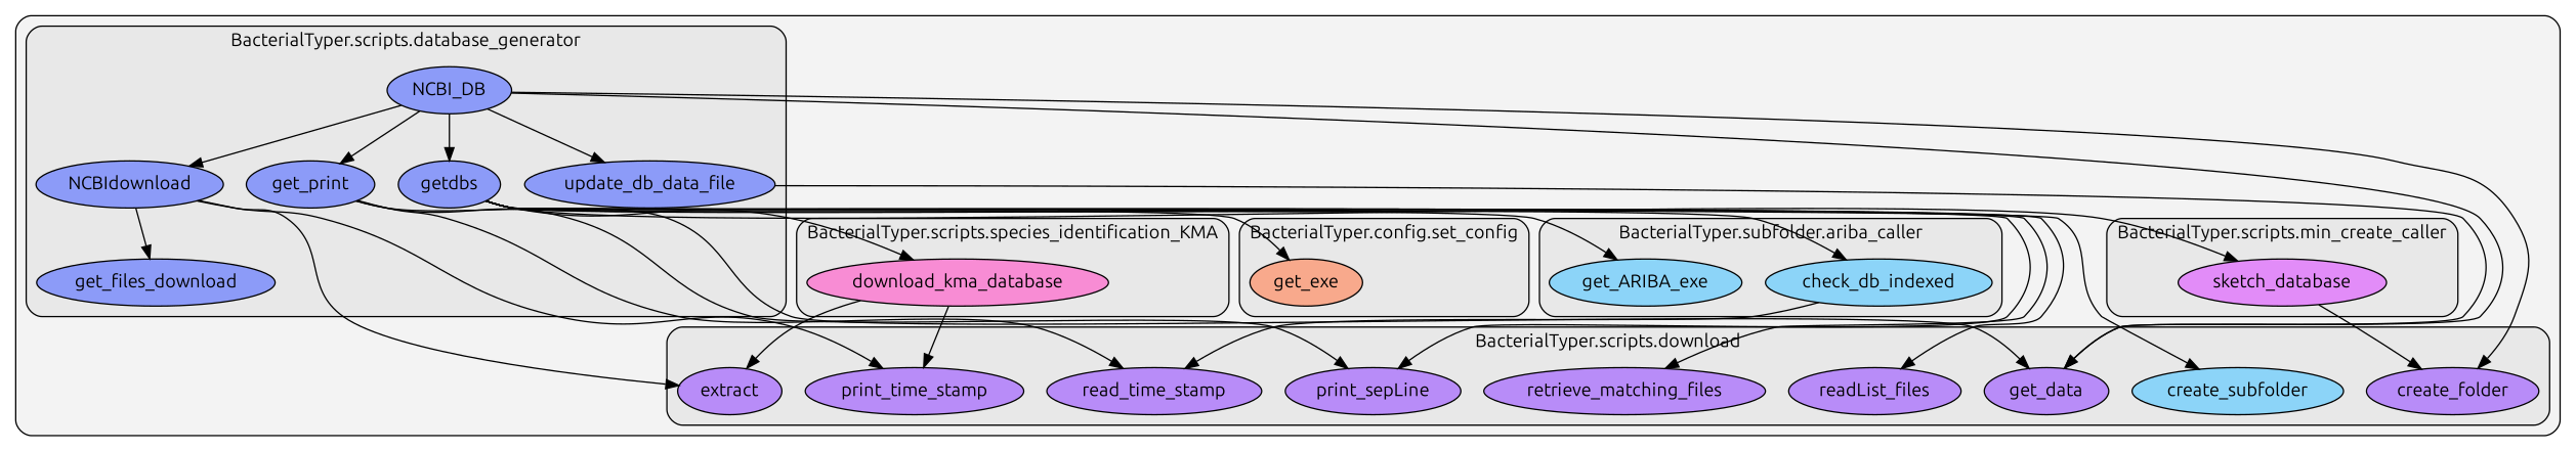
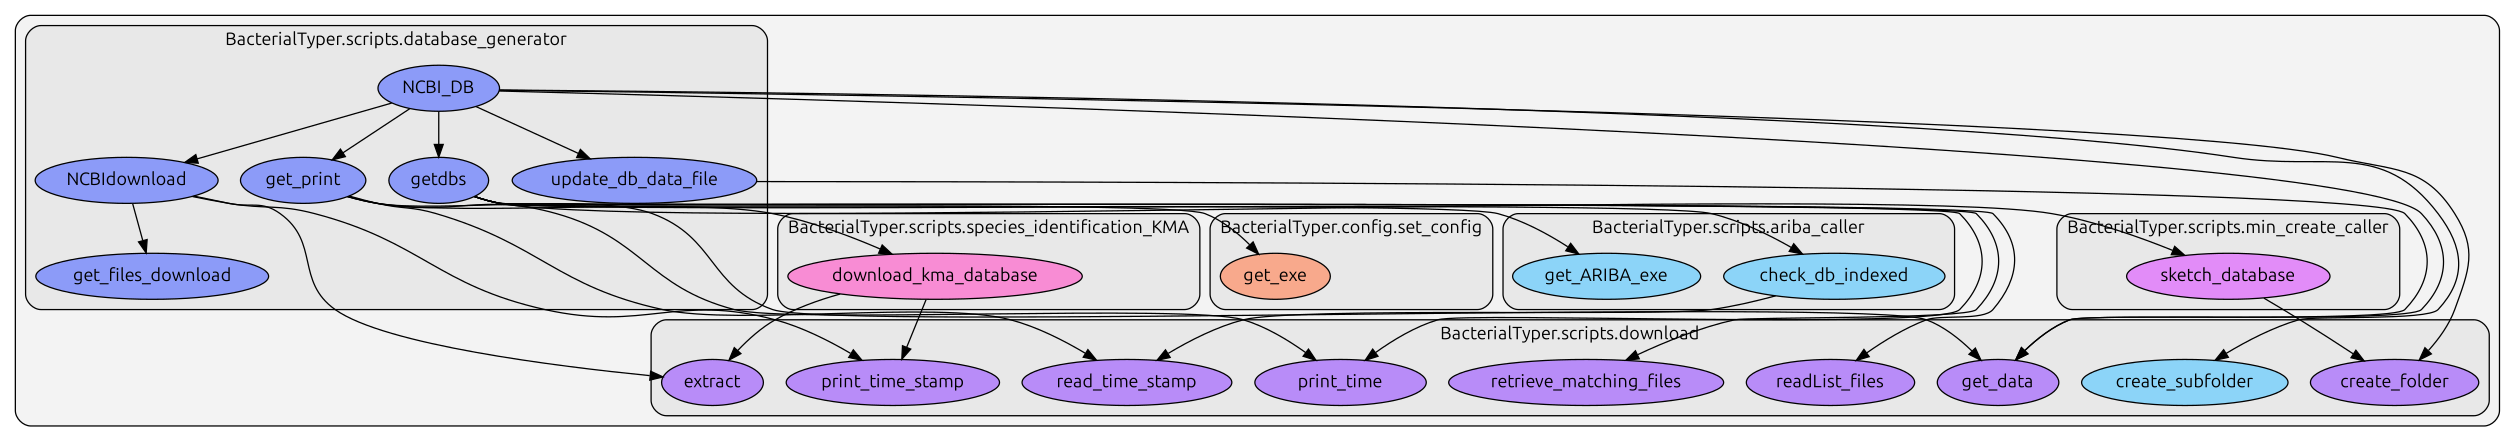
  digraph {
    clusterrank=local
    fontname=Ubuntu
    rankdir=TB
    spilines=ortho
    node [fillcolor="#a365ffb2" fontcolor="#000000" fontname=Ubuntu group=33 style=filled]
    edge [color="#000000" fontname=Ubuntu style=solid]
    n1 [fillcolor="#ff8e65b2" group=2 label=get_exe]
    n2 [fillcolor="#65cbffb2" group=25 label=check_db_indexed]
    n3 [fillcolor="#65cbffb2" group=25 label=get_ARIBA_exe]
    n4 [fillcolor="#657affb2" group=29 label=NCBI_DB]
    n5 [fillcolor="#657affb2" group=29 label=NCBIdownload]
    n6 [fillcolor="#657affb2" group=29 label=get_print]
    n7 [fillcolor="#657affb2" group=29 label=get_files_download]
    n8 [fillcolor="#657affb2" group=29 label=getdbs]
    n9 [fillcolor="#657affb2" group=29 label=update_db_data_file]
    n10 [label=create_folder]
    n11 [fillcolor="#65cbffb2" label=create_subfolder]
    n12 [label=extract]
    n13 [label=get_data]
-   n14 [label=print_sepLine]
+   n14 [label=print_time]
    n15 [label=print_time_stamp]
    n16 [label=readList_files]
    n17 [label=read_time_stamp]
    n18 [label=retrieve_matching_files]
    n19 [fillcolor="#e065ffb2" group=36 label=sketch_database]
    n20 [fillcolor="#ff65cbb2" group=40 label=download_kma_database]
    subgraph cluster_1 {
      fillcolor="#80808018"
      style="filled,rounded"
      subgraph cluster_2 {
        fillcolor="#80808018"
        label="BacterialTyper.config.set_config"
        style="filled,rounded"
        n1
      }
      subgraph cluster_3 {
        fillcolor="#80808018"
-       label="BacterialTyper.subfolder.ariba_caller"
+       label="BacterialTyper.scripts.ariba_caller"
        style="filled,rounded"
        n2
        n3
      }
      subgraph cluster_4 {
        fillcolor="#80808018"
        label="BacterialTyper.scripts.database_generator"
        style="filled,rounded"
        n4
        n5
        n6
        n7
        n8
        n9
      }
      subgraph cluster_5 {
        fillcolor="#80808018"
        label="BacterialTyper.scripts.download"
        style="filled,rounded"
        n10
        n11
        n12
        n13
        n14
        n15
        n16
        n17
        n18
      }
      subgraph cluster_6 {
        fillcolor="#80808018"
        label="BacterialTyper.scripts.min_create_caller"
        style="filled,rounded"
        n19
      }
      subgraph cluster_7 {
        fillcolor="#80808018"
        label="BacterialTyper.scripts.species_identification_KMA"
        style="filled,rounded"
        n20
      }
    }
    n2 -> n17
    n4 -> n5
    n4 -> n6
    n4 -> n8
    n4 -> n9
    n4 -> n10
    n4 -> n13
    n5 -> n7
    n5 -> n12
    n5 -> n15
    n6 -> n13
    n6 -> n14
    n6 -> n17
    n8 -> n1
    n8 -> n2
    n8 -> n3
-   n8 -> n11
+   n4 -> n11
    n8 -> n14
    n8 -> n16
    n8 -> n18
    n8 -> n19
-   n8 -> n20
+   n6 -> n20
    n9 -> n13
    n19 -> n10
    n20 -> n12
    n20 -> n15
  }
